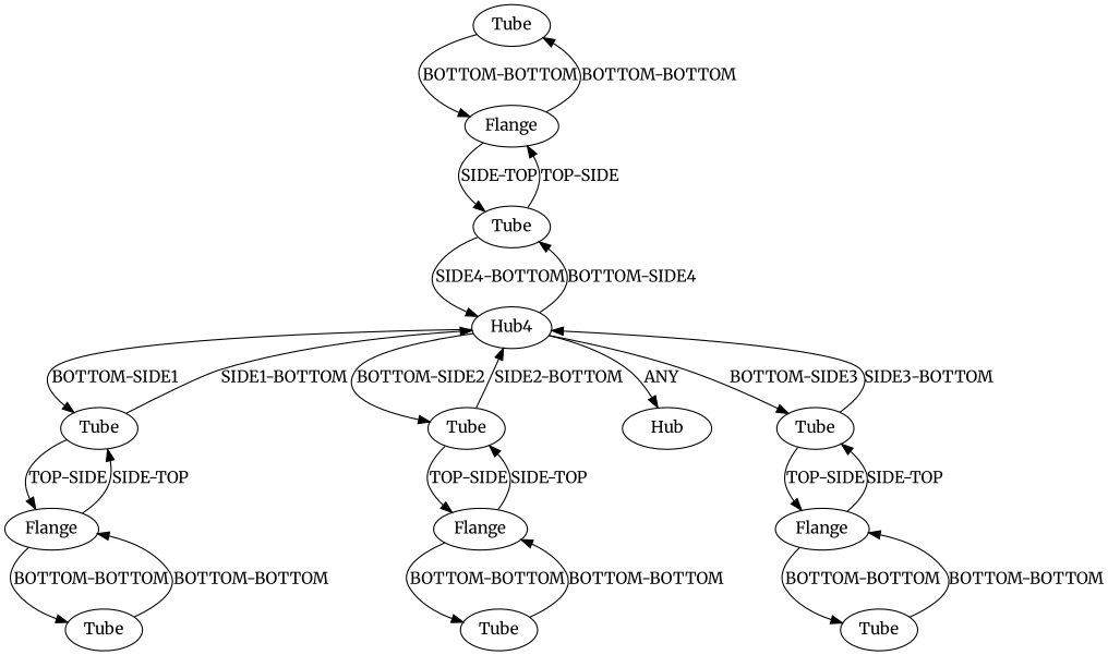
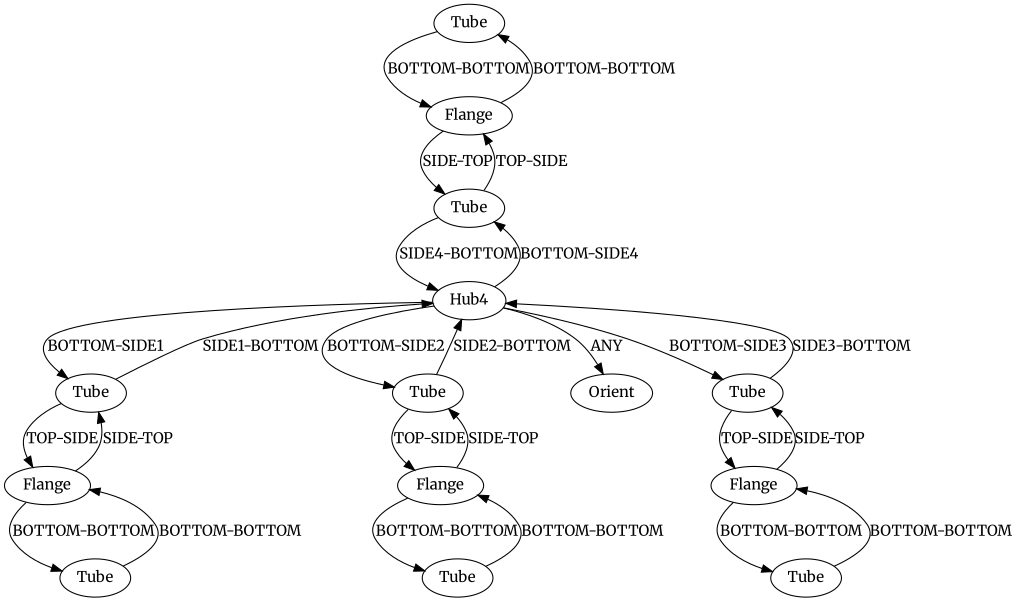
  digraph {
    fontname=Merriweather
    node [fontname=Merriweather]
    edge [fontname=Merriweather]
    n1 [instance=Tube_instance_1 label=Tube]
    n2 [instance=Flange_instance_2 label=Flange]
    n3 [instance=Tube_instance_7 label=Tube]
    n4 [instance=Tube_instance_2 label=Tube]
    n5 [instance=Hub4_instance_1 label=Hub4]
    n6 [instance=Flange_instance_4 label=Flange]
    n7 [instance=Tube_instance_6 label=Tube]
-   n8 [instance=Orient label=Hub]
+   n8 [instance=Orient label=Orient]
    n9 [instance=Tube_instance_8 label=Tube]
    n10 [instance=Tube_instance_4 label=Tube]
    n11 [instance=Tube_instance_3 label=Tube]
    n12 [instance=Flange_instance_3 label=Flange]
    n13 [instance=Flange_instance_1 label=Flange]
    n14 [instance=Tube_instance_5 label=Tube]
    n1 -> n2 [label="BOTTOM-BOTTOM"]
    n2 -> n1 [label="BOTTOM-BOTTOM"]
    n2 -> n3 [label="SIDE-TOP"]
    n3 -> n2 [label="TOP-SIDE"]
    n3 -> n5 [label="SIDE4-BOTTOM"]
    n4 -> n5 [label="SIDE1-BOTTOM"]
    n4 -> n6 [label="TOP-SIDE"]
    n5 -> n3 [label="BOTTOM-SIDE4"]
    n5 -> n4 [label="BOTTOM-SIDE1"]
    n5 -> n7 [label="BOTTOM-SIDE2"]
    n5 -> n8 [label=ANY]
    n5 -> n9 [label="BOTTOM-SIDE3"]
    n6 -> n4 [label="SIDE-TOP"]
    n6 -> n10 [label="BOTTOM-BOTTOM"]
    n7 -> n5 [label="SIDE2-BOTTOM"]
    n7 -> n13 [label="TOP-SIDE"]
    n9 -> n5 [label="SIDE3-BOTTOM"]
    n9 -> n12 [label="TOP-SIDE"]
    n10 -> n6 [label="BOTTOM-BOTTOM"]
    n11 -> n12 [label="BOTTOM-BOTTOM"]
    n12 -> n9 [label="SIDE-TOP"]
    n12 -> n11 [label="BOTTOM-BOTTOM"]
    n13 -> n7 [label="SIDE-TOP"]
    n13 -> n14 [label="BOTTOM-BOTTOM"]
    n14 -> n13 [label="BOTTOM-BOTTOM"]
  }
